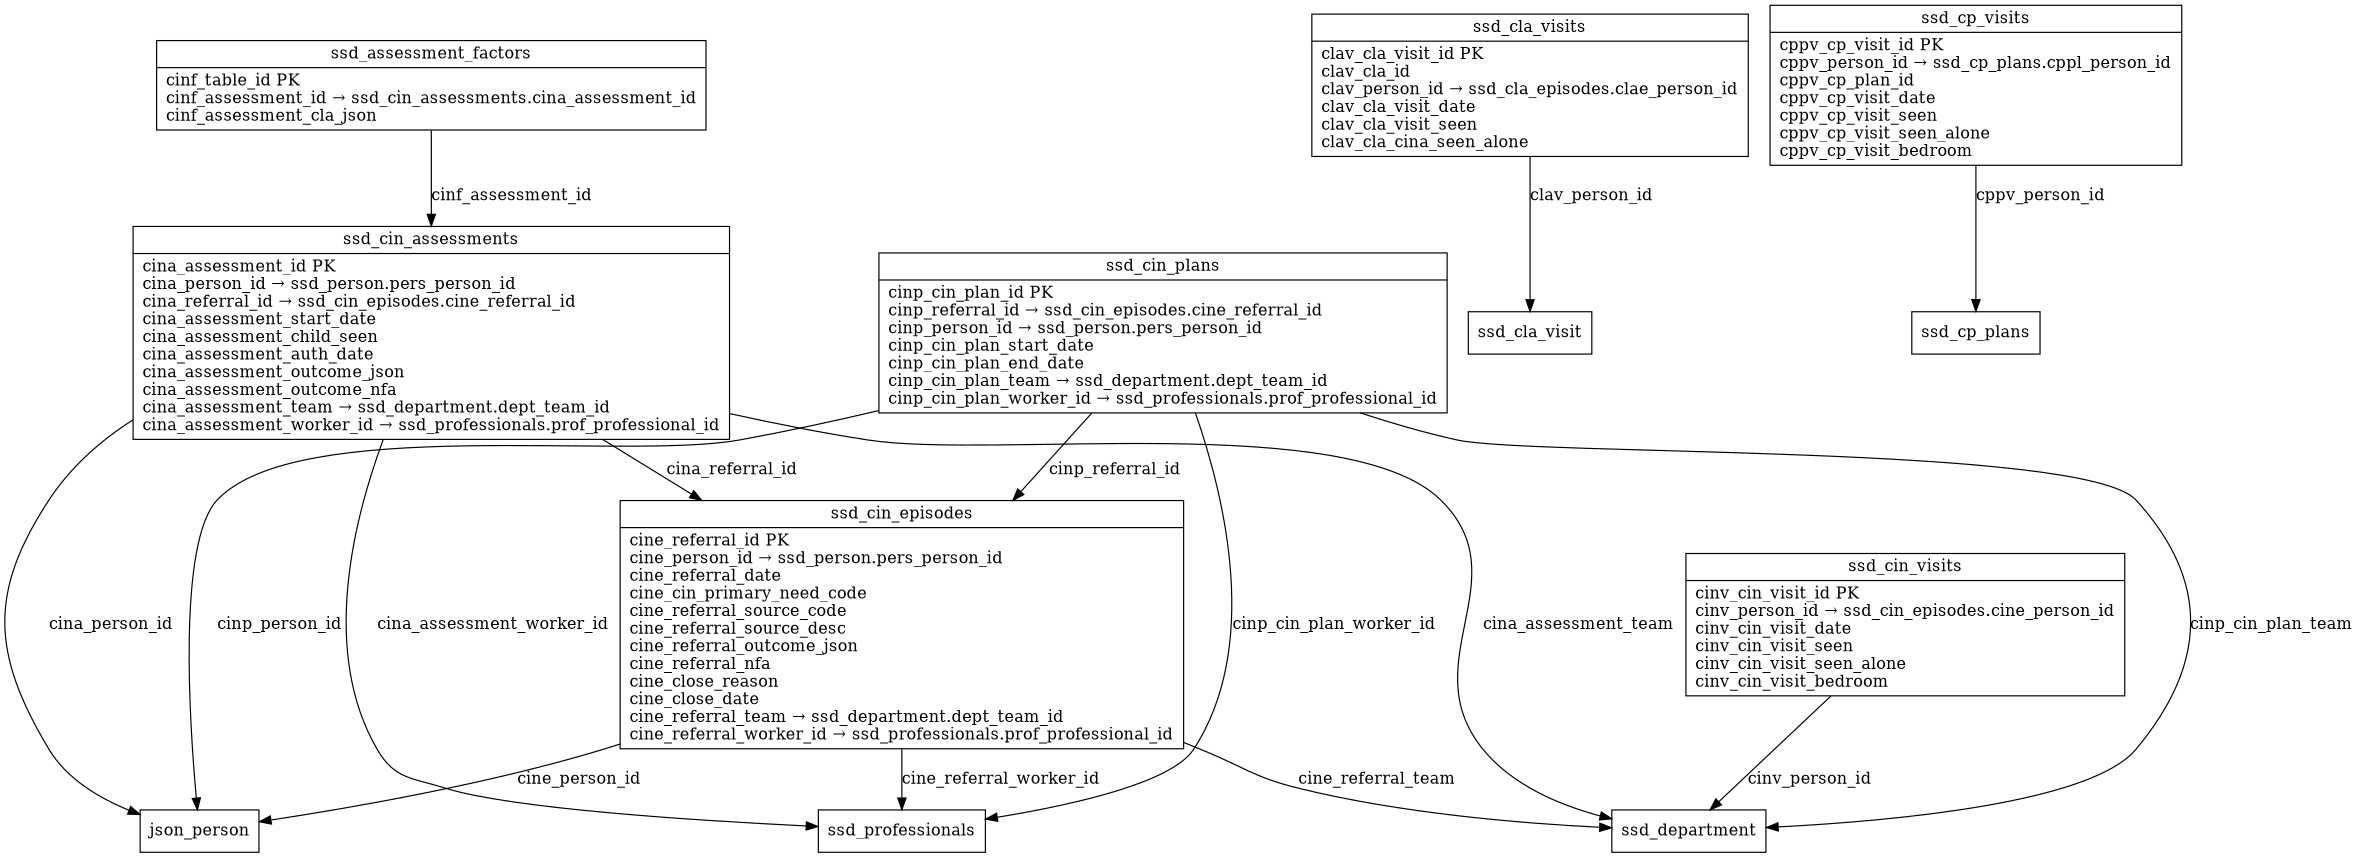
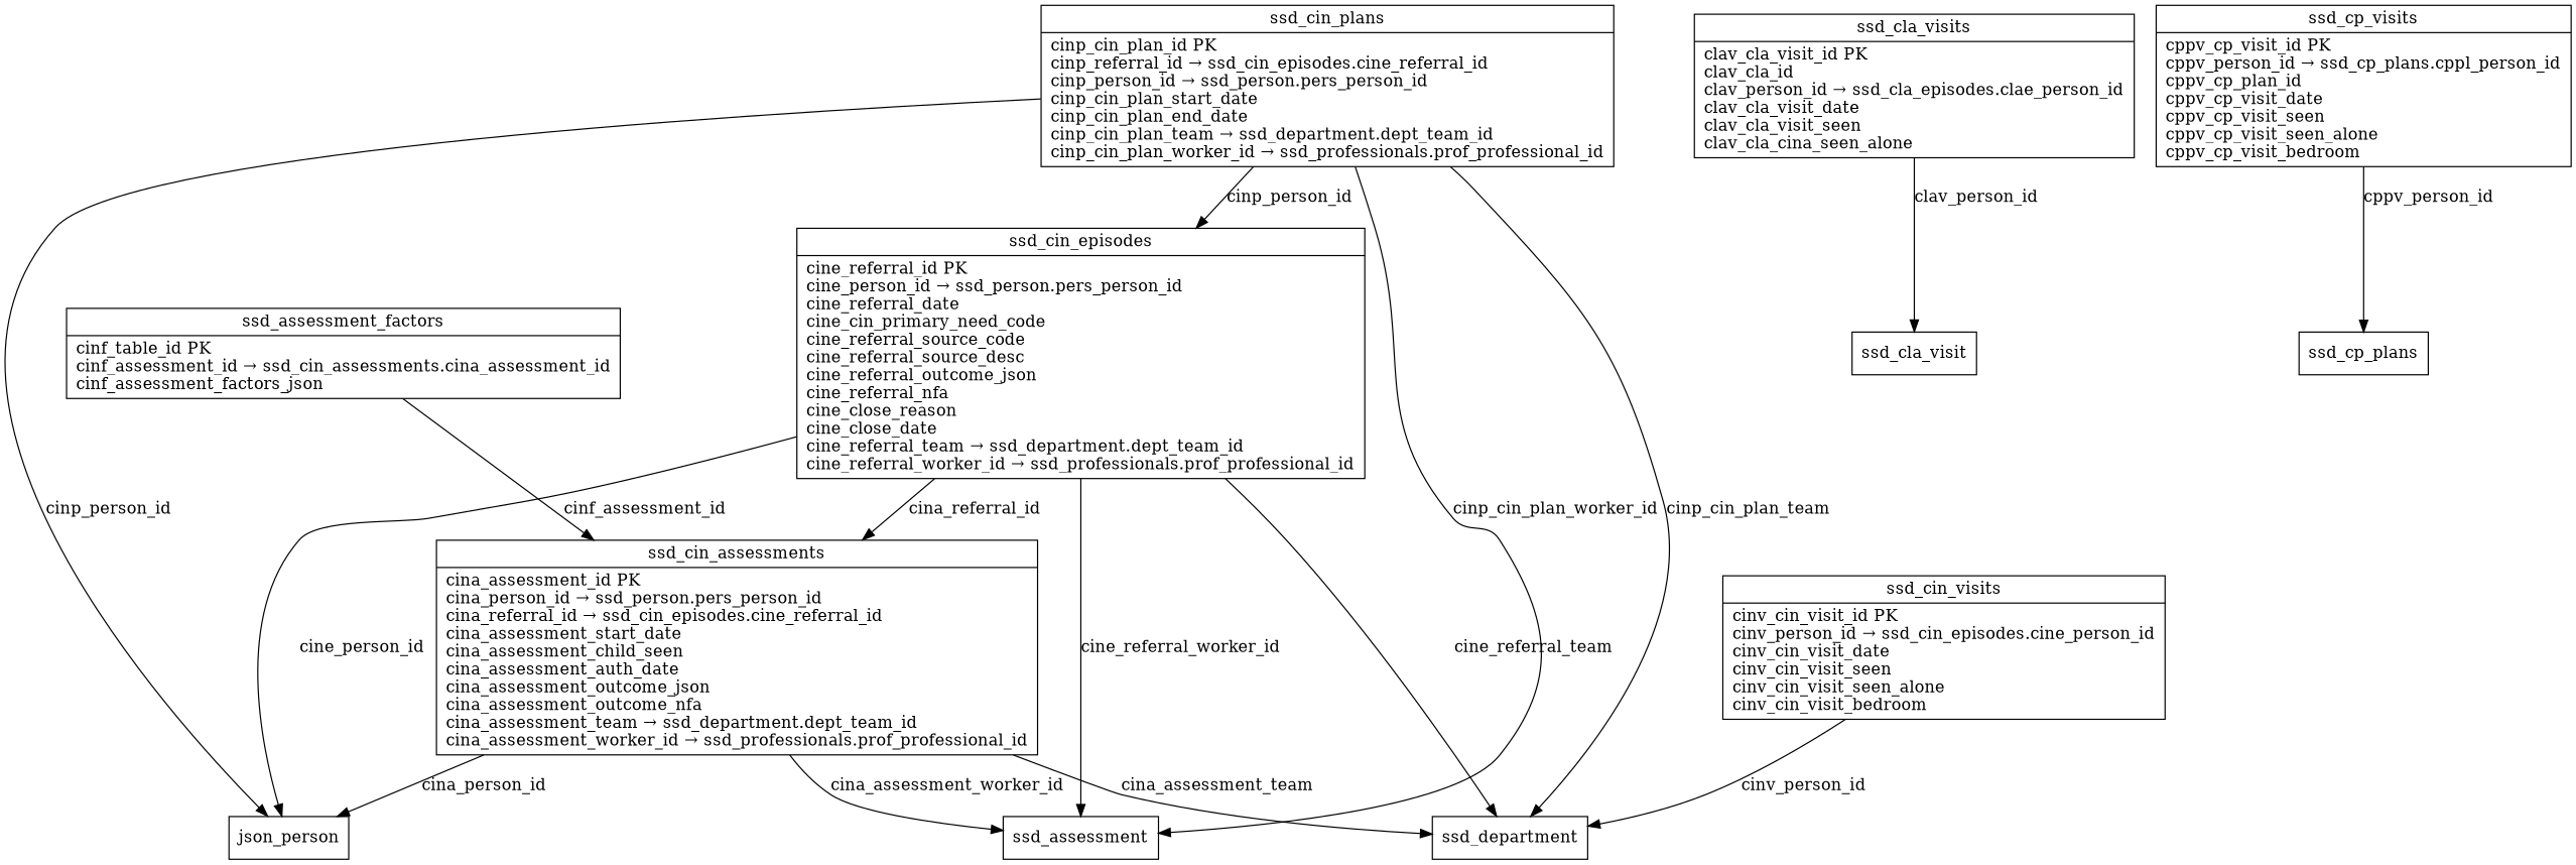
  digraph {
    node [shape=record]
-   n1 [label="{ssd_assessment_factors|cinf_table_id PK\lcinf_assessment_id → ssd_cin_assessments.cina_assessment_id\lcinf_assessment_cla_json\l}"]
+   n1 [label="{ssd_assessment_factors|cinf_table_id PK\lcinf_assessment_id → ssd_cin_assessments.cina_assessment_id\lcinf_assessment_factors_json\l}"]
    n2 [label="{ssd_cin_assessments|cina_assessment_id PK\lcina_person_id → ssd_person.pers_person_id\lcina_referral_id → ssd_cin_episodes.cine_referral_id\lcina_assessment_start_date\lcina_assessment_child_seen\lcina_assessment_auth_date\lcina_assessment_outcome_json\lcina_assessment_outcome_nfa\lcina_assessment_team → ssd_department.dept_team_id\lcina_assessment_worker_id → ssd_professionals.prof_professional_id\l}"]
    n3 [label="{ssd_cin_episodes|cine_referral_id PK\lcine_person_id → ssd_person.pers_person_id\lcine_referral_date\lcine_cin_primary_need_code\lcine_referral_source_code\lcine_referral_source_desc\lcine_referral_outcome_json\lcine_referral_nfa\lcine_close_reason\lcine_close_date\lcine_referral_team → ssd_department.dept_team_id\lcine_referral_worker_id → ssd_professionals.prof_professional_id\l}"]
    n4 [label=json_person]
    ssd_department
-   ssd_professionals
+   ssd_professionals [label=ssd_assessment]
    n7 [label="{ssd_cla_visits|clav_cla_visit_id PK\lclav_cla_id\lclav_person_id → ssd_cla_episodes.clae_person_id\lclav_cla_visit_date\lclav_cla_visit_seen\lclav_cla_cina_seen_alone\l}"]
    n8 [label=ssd_cla_visit]
    n9 [label="{ssd_cin_visits|cinv_cin_visit_id PK\lcinv_person_id → ssd_cin_episodes.cine_person_id\lcinv_cin_visit_date\lcinv_cin_visit_seen\lcinv_cin_visit_seen_alone\lcinv_cin_visit_bedroom\l}"]
    n10 [label="{ssd_cp_visits|cppv_cp_visit_id PK\lcppv_person_id → ssd_cp_plans.cppl_person_id\lcppv_cp_plan_id\lcppv_cp_visit_date\lcppv_cp_visit_seen\lcppv_cp_visit_seen_alone\lcppv_cp_visit_bedroom\l}"]
    ssd_cp_plans
    n12 [label="{ssd_cin_plans|cinp_cin_plan_id PK\lcinp_referral_id → ssd_cin_episodes.cine_referral_id\lcinp_person_id → ssd_person.pers_person_id\lcinp_cin_plan_start_date\lcinp_cin_plan_end_date\lcinp_cin_plan_team → ssd_department.dept_team_id\lcinp_cin_plan_worker_id → ssd_professionals.prof_professional_id\l}"]
    n1 -> n2 [label=cinf_assessment_id]
-   n2 -> n3 [label=cina_referral_id]
+   n3 -> n2 [label=cina_referral_id]
    n2 -> n4 [label=cina_person_id]
    n2 -> ssd_department [label=cina_assessment_team]
    n2 -> ssd_professionals [label=cina_assessment_worker_id]
    n3 -> n4 [label=cine_person_id]
    n3 -> ssd_department [label=cine_referral_team]
    n3 -> ssd_professionals [label=cine_referral_worker_id]
    n7 -> n8 [label=clav_person_id]
    n9 -> ssd_department [label=cinv_person_id]
    n10 -> ssd_cp_plans [label=cppv_person_id]
-   n12 -> n3 [label=cinp_referral_id]
+   n12 -> n3 [label=cinp_person_id]
    n12 -> n4 [label=cinp_person_id]
    n12 -> ssd_department [label=cinp_cin_plan_team]
    n12 -> ssd_professionals [label=cinp_cin_plan_worker_id]
  }
